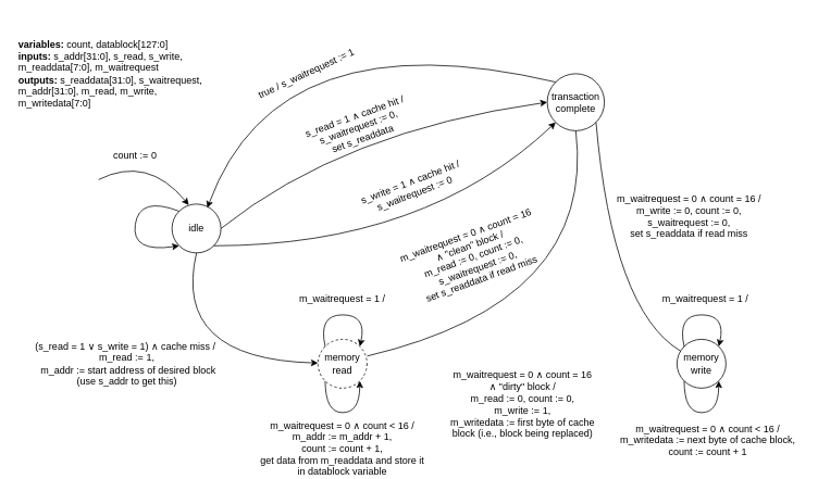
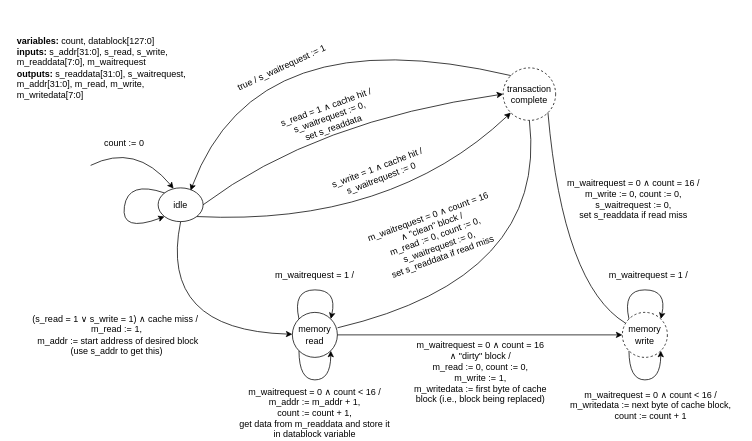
  <mxCell id="0" />
  <mxCell id="1" parent="0" />
- <mxCell id="2" value="idle" style="ellipse;whiteSpace=wrap;html=1;aspect=fixed;" parent="1" vertex="1"><mxGeometry x="210" y="250" width="60" height="60" as="geometry" /></mxCell>
- <mxCell id="3" value="transaction complete" style="ellipse;whiteSpace=wrap;html=1;aspect=fixed;" parent="1" vertex="1"><mxGeometry x="670" y="90" width="70" height="70" as="geometry" /></mxCell>
+ <mxCell id="2" value="idle" style="ellipse;whiteSpace=wrap;html=1;aspect=fixed;" parent="1" vertex="1"><mxGeometry x="210" y="250" width="60" height="45" as="geometry" /></mxCell>
+ <mxCell id="3" value="transaction complete" style="ellipse;whiteSpace=wrap;html=1;aspect=fixed;dashed=1;" parent="1" vertex="1"><mxGeometry x="670" y="90" width="70" height="70" as="geometry" /></mxCell>
  <mxCell id="4" value="" style="endArrow=classic;html=1;exitX=1;exitY=0.5;exitDx=0;exitDy=0;entryX=0;entryY=0.5;entryDx=0;entryDy=0;curved=1;" parent="1" source="2" target="3" edge="1"><mxGeometry width="50" height="50" relative="1" as="geometry"><mxPoint x="380" y="280" as="sourcePoint" /><mxPoint x="441.265" y="238.62" as="targetPoint" /><Array as="points"><mxPoint x="420" y="160" /></Array></mxGeometry></mxCell>
  <mxCell id="5" value="s_read = 1&amp;nbsp;∧ cache hit /&lt;br&gt;s_waitrequest := 0,&lt;br&gt;set s_readdata" style="text;html=1;strokeColor=none;fillColor=none;align=center;verticalAlign=middle;whiteSpace=wrap;rounded=0;rotation=-20;" parent="1" vertex="1"><mxGeometry x="324" y="146" width="230" height="20" as="geometry" /></mxCell>
  <mxCell id="6" value="" style="endArrow=classic;html=1;entryX=0.722;entryY=0.078;entryDx=0;entryDy=0;entryPerimeter=0;exitX=0;exitY=0;exitDx=0;exitDy=0;curved=1;" parent="1" source="3" target="2" edge="1"><mxGeometry width="50" height="50" relative="1" as="geometry"><mxPoint x="660.251" y="180.251" as="sourcePoint" /><mxPoint x="460" y="50" as="targetPoint" /><Array as="points"><mxPoint x="340" y="20" /></Array></mxGeometry></mxCell>
  <mxCell id="7" value="true / s_waitrequest := 1" style="text;html=1;strokeColor=none;fillColor=none;align=center;verticalAlign=middle;whiteSpace=wrap;rounded=0;rotation=-25;" parent="1" vertex="1"><mxGeometry x="270" y="80" width="210" height="20" as="geometry" /></mxCell>
  <mxCell id="8" value="" style="endArrow=classic;html=1;exitX=1;exitY=1;exitDx=0;exitDy=0;entryX=0;entryY=1;entryDx=0;entryDy=0;curved=1;" parent="1" source="2" target="3" edge="1"><mxGeometry width="50" height="50" relative="1" as="geometry"><mxPoint x="240" y="370" as="sourcePoint" /><mxPoint x="290" y="320" as="targetPoint" /><Array as="points"><mxPoint x="520" y="301" /></Array></mxGeometry></mxCell>
  <mxCell id="9" value="s_write = 1&amp;nbsp;∧ cache hit / &lt;br&gt;s_waitrequest := 0" style="text;html=1;strokeColor=none;fillColor=none;align=center;verticalAlign=middle;whiteSpace=wrap;rounded=0;rotation=-21;" parent="1" vertex="1"><mxGeometry x="400" y="220" width="210" height="20" as="geometry" /></mxCell>
  <mxCell id="10" value="" style="endArrow=classic;html=1;exitX=0.5;exitY=1;exitDx=0;exitDy=0;curved=1;" parent="1" source="2" target="19" edge="1"><mxGeometry width="50" height="50" relative="1" as="geometry"><mxPoint x="320" y="465" as="sourcePoint" /><mxPoint x="347.322" y="367.322" as="targetPoint" /><Array as="points"><mxPoint x="210" y="440" /></Array></mxGeometry></mxCell>
  <mxCell id="11" value="(s_read = 1 ∨ s_write = 1) ∧ cache miss /&amp;nbsp;&lt;br&gt;m_read := 1,&lt;br&gt;&amp;nbsp;m_addr := start address of desired block (use s_addr to get this)" style="text;html=1;strokeColor=none;fillColor=none;align=center;verticalAlign=middle;whiteSpace=wrap;rounded=0;rotation=0;" parent="1" vertex="1"><mxGeometry x="40" y="437" width="230" height="18" as="geometry" /></mxCell>
  <mxCell id="12" value="m_waitrequest = 0 ∧ count &amp;lt; 16 /&lt;br&gt;m_addr := m_addr + 1,&lt;br&gt;count := count + 1,&lt;br&gt;get data from m_readdata and store it in datablock variable" style="text;html=1;strokeColor=none;fillColor=none;align=center;verticalAlign=middle;whiteSpace=wrap;rounded=0;" parent="1" vertex="1"><mxGeometry x="314" y="540" width="210" height="20" as="geometry" /></mxCell>
  <mxCell id="13" value="m_waitrequest = 0 ∧ count = 16 ∧ &quot;clean&quot; block /&lt;br&gt;m_read := 0, count := 0, s_waitrequest := 0,&lt;br&gt;set s_readdata if read miss" style="text;html=1;strokeColor=none;fillColor=none;align=center;verticalAlign=middle;whiteSpace=wrap;rounded=0;rotation=-20;" parent="1" vertex="1"><mxGeometry x="490" y="300" width="180" height="30" as="geometry" /></mxCell>
  <mxCell id="14" value="m_waitrequest = 1 /" style="text;html=1;strokeColor=none;fillColor=none;align=center;verticalAlign=middle;whiteSpace=wrap;rounded=0;" parent="1" vertex="1"><mxGeometry x="314" y="356" width="210" height="20" as="geometry" /></mxCell>
  <mxCell id="15" value="" style="endArrow=classic;html=1;curved=1;exitX=0;exitY=0;exitDx=0;exitDy=0;entryX=0;entryY=1;entryDx=0;entryDy=0;" parent="1" source="2" target="2" edge="1"><mxGeometry width="50" height="50" relative="1" as="geometry"><mxPoint x="150" y="240" as="sourcePoint" /><mxPoint x="120" y="310" as="targetPoint" /><Array as="points"><mxPoint x="170" y="240" /><mxPoint x="160" y="310" /></Array></mxGeometry></mxCell>
  <mxCell id="16" value="" style="endArrow=classic;html=1;curved=1;exitX=0;exitY=1;exitDx=0;exitDy=0;entryX=1;entryY=1;entryDx=0;entryDy=0;" parent="1" source="19" target="19" edge="1"><mxGeometry width="50" height="50" relative="1" as="geometry"><mxPoint x="436.322" y="408.678" as="sourcePoint" /><mxPoint x="471.678" y="408.678" as="targetPoint" /><Array as="points"><mxPoint x="398" y="506" /><mxPoint x="440" y="506" /></Array></mxGeometry></mxCell>
  <mxCell id="17" value="" style="endArrow=classic;html=1;entryX=0.343;entryY=0.02;entryDx=0;entryDy=0;curved=1;entryPerimeter=0;" parent="1" target="2" edge="1"><mxGeometry width="50" height="50" relative="1" as="geometry"><mxPoint x="120" y="220" as="sourcePoint" /><mxPoint x="460" y="150" as="targetPoint" /><Array as="points"><mxPoint x="180" y="190" /></Array></mxGeometry></mxCell>
  <mxCell id="18" value="count := 0" style="text;html=1;strokeColor=none;fillColor=none;align=center;verticalAlign=middle;whiteSpace=wrap;rounded=0;" parent="1" vertex="1"><mxGeometry x="60" y="180" width="210" height="20" as="geometry" /></mxCell>
- <mxCell id="19" value="memory&lt;br&gt;read" style="ellipse;whiteSpace=wrap;html=1;aspect=fixed;dashed=1;" parent="1" vertex="1"><mxGeometry x="389" y="416" width="60" height="60" as="geometry" /></mxCell>
+ <mxCell id="19" value="memory&lt;br&gt;read" style="ellipse;whiteSpace=wrap;html=1;aspect=fixed;" parent="1" vertex="1"><mxGeometry x="389" y="416" width="60" height="60" as="geometry" /></mxCell>
  <mxCell id="20" style="edgeStyle=orthogonalEdgeStyle;curved=1;orthogonalLoop=1;jettySize=auto;html=1;exitX=0.5;exitY=1;exitDx=0;exitDy=0;" parent="1" source="12" target="12" edge="1"><mxGeometry relative="1" as="geometry" /></mxCell>
  <mxCell id="21" value="" style="endArrow=classic;html=1;curved=1;exitX=0;exitY=0;exitDx=0;exitDy=0;entryX=1;entryY=0;entryDx=0;entryDy=0;" parent="1" source="19" target="19" edge="1"><mxGeometry width="50" height="50" relative="1" as="geometry"><mxPoint x="407.787" y="388.213" as="sourcePoint" /><mxPoint x="450.213" y="388.213" as="targetPoint" /><Array as="points"><mxPoint x="389" y="386" /><mxPoint x="449" y="386" /></Array></mxGeometry></mxCell>
  <mxCell id="22" value="" style="endArrow=none;html=1;exitX=1.004;exitY=0.343;exitDx=0;exitDy=0;entryX=0.5;entryY=1;entryDx=0;entryDy=0;curved=1;exitPerimeter=0;" parent="1" source="19" target="3" edge="1"><mxGeometry width="50" height="50" relative="1" as="geometry"><mxPoint x="520" y="290" as="sourcePoint" /><mxPoint x="760" y="270" as="targetPoint" /><Array as="points"><mxPoint x="730" y="370" /></Array></mxGeometry></mxCell>
  <mxCell id="23" style="edgeStyle=orthogonalEdgeStyle;curved=1;orthogonalLoop=1;jettySize=auto;html=1;exitX=0.5;exitY=1;exitDx=0;exitDy=0;" parent="1" edge="1"><mxGeometry relative="1" as="geometry"><mxPoint x="406" y="65" as="sourcePoint" /><mxPoint x="406" y="65" as="targetPoint" /></mxGeometry></mxCell>
+ <mxCell id="24" value="" style="endArrow=classic;html=1;entryX=0;entryY=0.5;entryDx=0;entryDy=0;exitX=1;exitY=0.5;exitDx=0;exitDy=0;" parent="1" source="19" target="29" edge="1"><mxGeometry width="50" height="50" relative="1" as="geometry"><mxPoint x="510" y="458" as="sourcePoint" /><mxPoint x="720" y="450" as="targetPoint" /></mxGeometry></mxCell>
  <mxCell id="25" value="m_waitrequest = 0 ∧ count = 16 ∧ &quot;dirty&quot; block /&lt;br&gt;m_read := 0, count := 0, &lt;br&gt;m_write := 1,&lt;br&gt;m_writedata := first byte of cache block (i.e., block being replaced)" style="text;html=1;strokeColor=none;fillColor=none;align=center;verticalAlign=middle;whiteSpace=wrap;rounded=0;rotation=0;" parent="1" vertex="1"><mxGeometry x="550" y="480" width="180" height="32" as="geometry" /></mxCell>
  <mxCell id="26" value="m_waitrequest = 0 ∧ count &amp;lt; 16 / &lt;br&gt;m_writedata := next byte of cache block,&lt;br&gt;count := count + 1" style="text;html=1;strokeColor=none;fillColor=none;align=center;verticalAlign=middle;whiteSpace=wrap;rounded=0;" parent="1" vertex="1"><mxGeometry x="754" y="530" width="226" height="20" as="geometry" /></mxCell>
  <mxCell id="27" value="m_waitrequest = 1 /" style="text;html=1;strokeColor=none;fillColor=none;align=center;verticalAlign=middle;whiteSpace=wrap;rounded=0;" parent="1" vertex="1"><mxGeometry x="759" y="356" width="210" height="20" as="geometry" /></mxCell>
  <mxCell id="28" value="" style="endArrow=classic;html=1;curved=1;exitX=0;exitY=1;exitDx=0;exitDy=0;entryX=1;entryY=1;entryDx=0;entryDy=0;" parent="1" source="29" target="29" edge="1"><mxGeometry width="50" height="50" relative="1" as="geometry"><mxPoint x="876.322" y="408.678" as="sourcePoint" /><mxPoint x="911.678" y="408.678" as="targetPoint" /><Array as="points"><mxPoint x="838" y="506" /><mxPoint x="880" y="506" /></Array></mxGeometry></mxCell>
- <mxCell id="29" value="memory&lt;br&gt;write" style="ellipse;whiteSpace=wrap;html=1;aspect=fixed;" parent="1" vertex="1"><mxGeometry x="829" y="416" width="60" height="60" as="geometry" /></mxCell>
+ <mxCell id="29" value="memory&lt;br&gt;write" style="ellipse;whiteSpace=wrap;html=1;aspect=fixed;dashed=1;" parent="1" vertex="1"><mxGeometry x="829" y="416" width="60" height="60" as="geometry" /></mxCell>
  <mxCell id="30" style="edgeStyle=orthogonalEdgeStyle;curved=1;orthogonalLoop=1;jettySize=auto;html=1;exitX=0.5;exitY=1;exitDx=0;exitDy=0;" parent="1" source="26" target="26" edge="1"><mxGeometry relative="1" as="geometry" /></mxCell>
  <mxCell id="31" value="" style="endArrow=classic;html=1;curved=1;exitX=0;exitY=0;exitDx=0;exitDy=0;entryX=1;entryY=0;entryDx=0;entryDy=0;" parent="1" source="29" target="29" edge="1"><mxGeometry width="50" height="50" relative="1" as="geometry"><mxPoint x="847.787" y="388.213" as="sourcePoint" /><mxPoint x="890.213" y="388.213" as="targetPoint" /><Array as="points"><mxPoint x="829" y="386" /><mxPoint x="889" y="386" /></Array></mxGeometry></mxCell>
  <mxCell id="32" value="" style="endArrow=none;html=1;entryX=1;entryY=1;entryDx=0;entryDy=0;curved=1;" parent="1" source="29" target="3" edge="1"><mxGeometry width="50" height="50" relative="1" as="geometry"><mxPoint x="750" y="300" as="sourcePoint" /><mxPoint x="925.76" y="99.42" as="targetPoint" /><Array as="points"><mxPoint x="750" y="380" /></Array></mxGeometry></mxCell>
  <mxCell id="33" value="m_waitrequest = 0 ∧ count = 16 /&lt;br&gt;m_write := 0, count := 0, s_waitrequest := 0,&lt;br&gt;set s_readdata if read miss" style="text;html=1;strokeColor=none;fillColor=none;align=center;verticalAlign=middle;whiteSpace=wrap;rounded=0;rotation=0;" parent="1" vertex="1"><mxGeometry x="754" y="250" width="180" height="30" as="geometry" /></mxCell>
  <mxCell id="34" style="edgeStyle=orthogonalEdgeStyle;curved=1;orthogonalLoop=1;jettySize=auto;html=1;exitX=0.5;exitY=1;exitDx=0;exitDy=0;" parent="1" source="18" target="18" edge="1"><mxGeometry relative="1" as="geometry" /></mxCell>
  <mxCell id="35" value="&lt;b&gt;variables:&lt;/b&gt;&amp;nbsp;count, datablock[127:0]&lt;b&gt;&lt;br&gt;inputs: &lt;/b&gt;s_addr[31:0],&amp;nbsp;s_read, s_write, m_readdata[7:0], m_waitrequest&lt;br&gt;&lt;b&gt;outputs: &lt;/b&gt;s_readdata[31:0],&lt;b&gt;&amp;nbsp;&lt;/b&gt;s_waitrequest, m_addr[31:0], m_read, m_write, m_writedata[7:0]" style="text;html=1;strokeColor=none;fillColor=none;align=left;verticalAlign=middle;whiteSpace=wrap;rounded=0;" parent="1" vertex="1"><mxGeometry x="20" y="60" width="230" height="60" as="geometry" /></mxCell>
